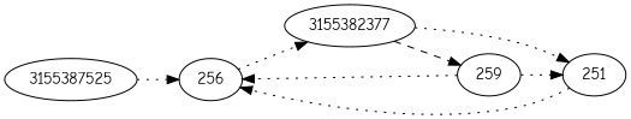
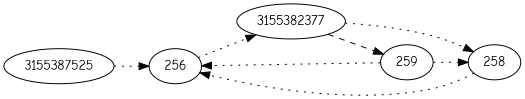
  strict digraph {
    fontname="Comic Neue"
    rankdir=LR
    node [fontname="Comic Neue"]
    edge [fontname="Comic Neue" style=dotted]
    256
    3155382377
-   258 [label=251]
+   258
    259
    3155387525
    256 -> 3155382377
    3155382377 -> 258
    3155382377 -> 259 [style=dashed]
    258 -> 256
    259 -> 256
    259 -> 258
    3155387525 -> 256
  }
